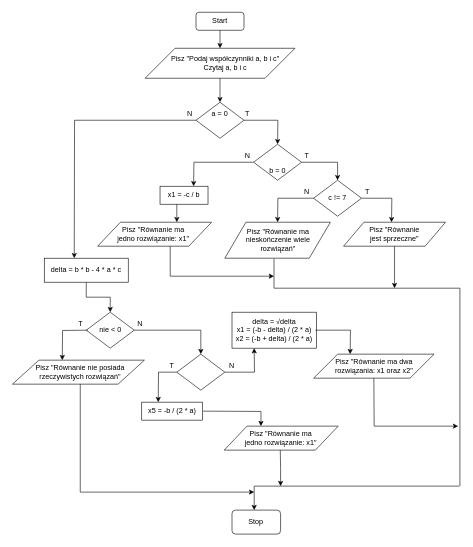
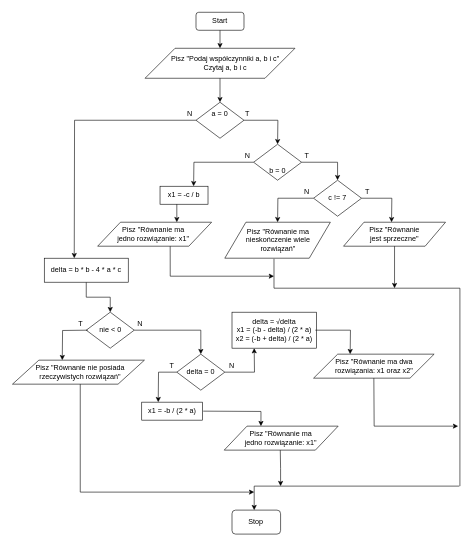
  <mxCell id="0" />
  <mxCell id="1" parent="0" />
  <mxCell id="2" value="" style="rounded=1;whiteSpace=wrap;html=1;" vertex="1" parent="1"><mxGeometry x="326" y="20" width="80" height="30" as="geometry" /></mxCell>
  <mxCell id="3" value="" style="edgeStyle=orthogonalEdgeStyle;rounded=0;orthogonalLoop=1;jettySize=auto;html=1;" edge="1" parent="1"><mxGeometry relative="1" as="geometry"><mxPoint x="366" y="80" as="targetPoint" /><mxPoint x="366" y="50" as="sourcePoint" /></mxGeometry></mxCell>
  <mxCell id="4" value="Start" style="text;html=1;strokeColor=none;fillColor=none;align=center;verticalAlign=middle;whiteSpace=wrap;rounded=0;" vertex="1" parent="1"><mxGeometry x="346" y="25" width="40" height="20" as="geometry" /></mxCell>
  <mxCell id="5" value="" style="shape=parallelogram;perimeter=parallelogramPerimeter;whiteSpace=wrap;html=1;" vertex="1" parent="1"><mxGeometry x="241" y="80" width="250" height="50" as="geometry" /></mxCell>
  <mxCell id="6" value="Pisz &quot;Podaj współczynniki a, b i c&quot;&lt;br&gt;Czytaj a, b i c" style="text;html=1;strokeColor=none;fillColor=none;align=center;verticalAlign=middle;whiteSpace=wrap;rounded=0;" vertex="1" parent="1"><mxGeometry x="280" y="85" width="190" height="40" as="geometry" /></mxCell>
  <mxCell id="7" value="" style="edgeStyle=orthogonalEdgeStyle;rounded=0;orthogonalLoop=1;jettySize=auto;html=1;" edge="1" parent="1" source="9"><mxGeometry relative="1" as="geometry"><mxPoint x="462" y="240" as="targetPoint" /></mxGeometry></mxCell>
  <mxCell id="8" value="" style="edgeStyle=orthogonalEdgeStyle;rounded=0;orthogonalLoop=1;jettySize=auto;html=1;" edge="1" parent="1" source="9"><mxGeometry relative="1" as="geometry"><mxPoint x="123" y="430" as="targetPoint" /></mxGeometry></mxCell>
  <mxCell id="9" value="" style="rhombus;whiteSpace=wrap;html=1;" vertex="1" parent="1"><mxGeometry x="326" y="170" width="80" height="60" as="geometry" /></mxCell>
  <mxCell id="10" value="" style="endArrow=classic;html=1;exitX=0.5;exitY=1;exitDx=0;exitDy=0;entryX=0.5;entryY=0;entryDx=0;entryDy=0;" edge="1" parent="1" source="5" target="9"><mxGeometry width="50" height="50" relative="1" as="geometry"><mxPoint x="332" y="370" as="sourcePoint" /><mxPoint x="382" y="320" as="targetPoint" /></mxGeometry></mxCell>
  <mxCell id="11" value="a = 0" style="text;html=1;strokeColor=none;fillColor=none;align=center;verticalAlign=middle;whiteSpace=wrap;rounded=0;" vertex="1" parent="1"><mxGeometry x="346" y="180" width="40" height="20" as="geometry" /></mxCell>
  <mxCell id="12" value="" style="edgeStyle=orthogonalEdgeStyle;rounded=0;orthogonalLoop=1;jettySize=auto;html=1;entryX=0.5;entryY=0;entryDx=0;entryDy=0;" edge="1" parent="1" source="14" target="18"><mxGeometry relative="1" as="geometry"><mxPoint x="582" y="270" as="targetPoint" /></mxGeometry></mxCell>
  <mxCell id="13" value="" style="edgeStyle=orthogonalEdgeStyle;rounded=0;orthogonalLoop=1;jettySize=auto;html=1;" edge="1" parent="1" source="14"><mxGeometry relative="1" as="geometry"><mxPoint x="322" y="310" as="targetPoint" /></mxGeometry></mxCell>
  <mxCell id="14" value="" style="rhombus;whiteSpace=wrap;html=1;" vertex="1" parent="1"><mxGeometry x="422" y="240" width="80" height="60" as="geometry" /></mxCell>
  <mxCell id="15" value="b = 0" style="text;html=1;strokeColor=none;fillColor=none;align=center;verticalAlign=middle;whiteSpace=wrap;rounded=0;" vertex="1" parent="1"><mxGeometry x="442" y="275" width="40" height="20" as="geometry" /></mxCell>
  <mxCell id="16" value="" style="edgeStyle=orthogonalEdgeStyle;rounded=0;orthogonalLoop=1;jettySize=auto;html=1;" edge="1" parent="1" source="18"><mxGeometry relative="1" as="geometry"><mxPoint x="652" y="370" as="targetPoint" /></mxGeometry></mxCell>
  <mxCell id="17" value="" style="edgeStyle=orthogonalEdgeStyle;rounded=0;orthogonalLoop=1;jettySize=auto;html=1;" edge="1" parent="1" source="18"><mxGeometry relative="1" as="geometry"><mxPoint x="462" y="370" as="targetPoint" /></mxGeometry></mxCell>
  <mxCell id="18" value="" style="rhombus;whiteSpace=wrap;html=1;" vertex="1" parent="1"><mxGeometry x="522" y="300" width="80" height="60" as="geometry" /></mxCell>
  <mxCell id="19" value="T" style="text;html=1;strokeColor=none;fillColor=none;align=center;verticalAlign=middle;whiteSpace=wrap;rounded=0;" vertex="1" parent="1"><mxGeometry x="392" y="180" width="40" height="20" as="geometry" /></mxCell>
  <mxCell id="20" value="c != 7" style="text;html=1;strokeColor=none;fillColor=none;align=center;verticalAlign=middle;whiteSpace=wrap;rounded=0;" vertex="1" parent="1"><mxGeometry x="542" y="320" width="40" height="20" as="geometry" /></mxCell>
  <mxCell id="21" value="T" style="text;html=1;strokeColor=none;fillColor=none;align=center;verticalAlign=middle;whiteSpace=wrap;rounded=0;" vertex="1" parent="1"><mxGeometry x="491" y="250" width="40" height="20" as="geometry" /></mxCell>
  <mxCell id="22" value="" style="shape=parallelogram;perimeter=parallelogramPerimeter;whiteSpace=wrap;html=1;" vertex="1" parent="1"><mxGeometry x="572" y="370" width="170" height="40" as="geometry" /></mxCell>
  <mxCell id="23" value="Pisz &quot;Równanie jest sprzeczne&quot;" style="text;html=1;strokeColor=none;fillColor=none;align=center;verticalAlign=middle;whiteSpace=wrap;rounded=0;" vertex="1" parent="1"><mxGeometry x="607" y="375" width="100" height="30" as="geometry" /></mxCell>
  <mxCell id="24" value="T" style="text;html=1;strokeColor=none;fillColor=none;align=center;verticalAlign=middle;whiteSpace=wrap;rounded=0;" vertex="1" parent="1"><mxGeometry x="592" y="310" width="40" height="20" as="geometry" /></mxCell>
  <mxCell id="25" value="" style="shape=parallelogram;perimeter=parallelogramPerimeter;whiteSpace=wrap;html=1;" vertex="1" parent="1"><mxGeometry x="374" y="370" width="176" height="60" as="geometry" /></mxCell>
  <mxCell id="26" value="Pisz &quot;Równanie ma nieskończenie wiele rozwiązań&quot;" style="text;html=1;strokeColor=none;fillColor=none;align=center;verticalAlign=middle;whiteSpace=wrap;rounded=0;" vertex="1" parent="1"><mxGeometry x="392" y="375" width="142" height="50" as="geometry" /></mxCell>
  <mxCell id="27" value="" style="shape=parallelogram;perimeter=parallelogramPerimeter;whiteSpace=wrap;html=1;" vertex="1" parent="1"><mxGeometry x="162" y="370" width="190" height="40" as="geometry" /></mxCell>
  <mxCell id="28" value="Pisz &quot;Równanie ma jedno rozwiązanie: x1&quot;" style="text;html=1;strokeColor=none;fillColor=none;align=center;verticalAlign=middle;whiteSpace=wrap;rounded=0;" vertex="1" parent="1"><mxGeometry x="190" y="375" width="130" height="30" as="geometry" /></mxCell>
  <mxCell id="29" value="" style="rounded=0;whiteSpace=wrap;html=1;" vertex="1" parent="1"><mxGeometry x="266" y="310" width="80" height="30" as="geometry" /></mxCell>
  <mxCell id="30" value="x1 = -c / b" style="text;html=1;strokeColor=none;fillColor=none;align=center;verticalAlign=middle;whiteSpace=wrap;rounded=0;" vertex="1" parent="1"><mxGeometry x="276" y="315" width="60" height="20" as="geometry" /></mxCell>
  <mxCell id="31" value="" style="endArrow=classic;html=1;exitX=0.35;exitY=1.067;exitDx=0;exitDy=0;exitPerimeter=0;" edge="1" parent="1"><mxGeometry width="50" height="50" relative="1" as="geometry"><mxPoint x="294" y="340.01" as="sourcePoint" /><mxPoint x="294" y="370" as="targetPoint" /></mxGeometry></mxCell>
  <mxCell id="32" value="N" style="text;html=1;strokeColor=none;fillColor=none;align=center;verticalAlign=middle;whiteSpace=wrap;rounded=0;" vertex="1" parent="1"><mxGeometry x="392" y="250" width="40" height="20" as="geometry" /></mxCell>
  <mxCell id="33" value="N" style="text;html=1;strokeColor=none;fillColor=none;align=center;verticalAlign=middle;whiteSpace=wrap;rounded=0;" vertex="1" parent="1"><mxGeometry x="491" y="310" width="40" height="20" as="geometry" /></mxCell>
  <mxCell id="34" value="N" style="text;html=1;strokeColor=none;fillColor=none;align=center;verticalAlign=middle;whiteSpace=wrap;rounded=0;" vertex="1" parent="1"><mxGeometry x="296" y="180" width="40" height="20" as="geometry" /></mxCell>
  <mxCell id="35" value="" style="edgeStyle=orthogonalEdgeStyle;rounded=0;orthogonalLoop=1;jettySize=auto;html=1;" edge="1" parent="1" source="36" target="39"><mxGeometry relative="1" as="geometry" /></mxCell>
  <mxCell id="36" value="" style="rounded=0;whiteSpace=wrap;html=1;" vertex="1" parent="1"><mxGeometry x="73" y="430" width="140" height="40" as="geometry" /></mxCell>
  <mxCell id="37" value="delta = b * b - 4 * a * c" style="text;html=1;strokeColor=none;fillColor=none;align=center;verticalAlign=middle;whiteSpace=wrap;rounded=0;" vertex="1" parent="1"><mxGeometry x="83" y="440" width="120" height="20" as="geometry" /></mxCell>
  <mxCell id="38" value="" style="edgeStyle=orthogonalEdgeStyle;rounded=0;orthogonalLoop=1;jettySize=auto;html=1;" edge="1" parent="1" source="39" target="46"><mxGeometry relative="1" as="geometry"><mxPoint x="333" y="590" as="targetPoint" /></mxGeometry></mxCell>
  <mxCell id="39" value="" style="rhombus;whiteSpace=wrap;html=1;" vertex="1" parent="1"><mxGeometry x="143" y="520" width="80" height="60" as="geometry" /></mxCell>
  <mxCell id="40" value="" style="edgeStyle=orthogonalEdgeStyle;rounded=0;orthogonalLoop=1;jettySize=auto;html=1;" edge="1" parent="1"><mxGeometry relative="1" as="geometry"><mxPoint x="103" y="600" as="targetPoint" /><mxPoint x="145.5" y="550" as="sourcePoint" /></mxGeometry></mxCell>
  <mxCell id="41" value="nie &amp;lt; 0" style="text;html=1;strokeColor=none;fillColor=none;align=center;verticalAlign=middle;whiteSpace=wrap;rounded=0;" vertex="1" parent="1"><mxGeometry x="153.5" y="540" width="59" height="20" as="geometry" /></mxCell>
  <mxCell id="42" value="" style="shape=parallelogram;perimeter=parallelogramPerimeter;whiteSpace=wrap;html=1;" vertex="1" parent="1"><mxGeometry x="20" y="600" width="220" height="40" as="geometry" /></mxCell>
  <mxCell id="43" value="Pisz &quot;Równanie nie posiada rzeczywistych rozwiązań&quot;" style="text;html=1;strokeColor=none;fillColor=none;align=center;verticalAlign=middle;whiteSpace=wrap;rounded=0;" vertex="1" parent="1"><mxGeometry x="53" y="600" width="160" height="40" as="geometry" /></mxCell>
  <mxCell id="44" value="" style="edgeStyle=orthogonalEdgeStyle;rounded=0;orthogonalLoop=1;jettySize=auto;html=1;" edge="1" parent="1" source="46"><mxGeometry relative="1" as="geometry"><mxPoint x="263" y="670" as="targetPoint" /></mxGeometry></mxCell>
  <mxCell id="45" value="" style="edgeStyle=orthogonalEdgeStyle;rounded=0;orthogonalLoop=1;jettySize=auto;html=1;" edge="1" parent="1" source="46"><mxGeometry relative="1" as="geometry"><mxPoint x="423" y="580" as="targetPoint" /></mxGeometry></mxCell>
  <mxCell id="46" value="" style="rhombus;whiteSpace=wrap;html=1;" vertex="1" parent="1"><mxGeometry x="294" y="590" width="80" height="60" as="geometry" /></mxCell>
+ <mxCell id="47" value="delta = 0" style="text;html=1;strokeColor=none;fillColor=none;align=center;verticalAlign=middle;whiteSpace=wrap;rounded=0;" vertex="1" parent="1"><mxGeometry x="309" y="610" width="50" height="20" as="geometry" /></mxCell>
  <mxCell id="48" value="T" style="text;html=1;strokeColor=none;fillColor=none;align=center;verticalAlign=middle;whiteSpace=wrap;rounded=0;" vertex="1" parent="1"><mxGeometry x="113.5" y="530" width="40" height="20" as="geometry" /></mxCell>
  <mxCell id="49" value="N" style="text;html=1;strokeColor=none;fillColor=none;align=center;verticalAlign=middle;whiteSpace=wrap;rounded=0;" vertex="1" parent="1"><mxGeometry x="212.5" y="530" width="40" height="20" as="geometry" /></mxCell>
  <mxCell id="50" value="T" style="text;html=1;strokeColor=none;fillColor=none;align=center;verticalAlign=middle;whiteSpace=wrap;rounded=0;" vertex="1" parent="1"><mxGeometry x="266" y="600" width="40" height="20" as="geometry" /></mxCell>
  <mxCell id="51" value="" style="shape=parallelogram;perimeter=parallelogramPerimeter;whiteSpace=wrap;html=1;" vertex="1" parent="1"><mxGeometry x="522" y="590" width="201" height="40" as="geometry" /></mxCell>
  <mxCell id="52" value="Pisz &quot;Równanie ma dwa rozwiązania: x1 oraz x2&quot;" style="text;html=1;strokeColor=none;fillColor=none;align=center;verticalAlign=middle;whiteSpace=wrap;rounded=0;" vertex="1" parent="1"><mxGeometry x="552.5" y="590" width="140" height="40" as="geometry" /></mxCell>
  <mxCell id="53" value="" style="rounded=0;whiteSpace=wrap;html=1;" vertex="1" parent="1"><mxGeometry x="386" y="520" width="141" height="60" as="geometry" /></mxCell>
  <mxCell id="54" value="" style="edgeStyle=orthogonalEdgeStyle;rounded=0;orthogonalLoop=1;jettySize=auto;html=1;" edge="1" parent="1" source="55"><mxGeometry relative="1" as="geometry"><mxPoint x="583" y="590" as="targetPoint" /></mxGeometry></mxCell>
  <mxCell id="55" value="delta =&amp;nbsp;√delta&lt;br&gt;x1 = (-b - delta) / (2 * a)&lt;br&gt;x2 = (-b + delta) / (2 * a)" style="text;html=1;strokeColor=none;fillColor=none;align=center;verticalAlign=middle;whiteSpace=wrap;rounded=0;" vertex="1" parent="1"><mxGeometry x="388" y="525" width="137" height="50" as="geometry" /></mxCell>
  <mxCell id="56" value="" style="rounded=0;whiteSpace=wrap;html=1;" vertex="1" parent="1"><mxGeometry x="235.5" y="670" width="101" height="30" as="geometry" /></mxCell>
  <mxCell id="57" value="" style="edgeStyle=orthogonalEdgeStyle;rounded=0;orthogonalLoop=1;jettySize=auto;html=1;entryX=0.25;entryY=0;entryDx=0;entryDy=0;" edge="1" parent="1" target="61"><mxGeometry relative="1" as="geometry"><mxPoint x="471.5" y="690" as="targetPoint" /><mxPoint x="338" y="685" as="sourcePoint" /></mxGeometry></mxCell>
- <mxCell id="58" value="x5 = -b / (2 * a)" style="text;html=1;strokeColor=none;fillColor=none;align=center;verticalAlign=middle;whiteSpace=wrap;rounded=0;" vertex="1" parent="1"><mxGeometry x="242.5" y="675" width="87" height="20" as="geometry" /></mxCell>
+ <mxCell id="58" value="x1 = -b / (2 * a)" style="text;html=1;strokeColor=none;fillColor=none;align=center;verticalAlign=middle;whiteSpace=wrap;rounded=0;" vertex="1" parent="1"><mxGeometry x="242.5" y="675" width="87" height="20" as="geometry" /></mxCell>
  <mxCell id="59" value="" style="shape=parallelogram;perimeter=parallelogramPerimeter;whiteSpace=wrap;html=1;" vertex="1" parent="1"><mxGeometry x="373" y="710" width="190" height="40" as="geometry" /></mxCell>
  <mxCell id="60" value="" style="edgeStyle=orthogonalEdgeStyle;rounded=0;orthogonalLoop=1;jettySize=auto;html=1;" edge="1" parent="1"><mxGeometry relative="1" as="geometry"><mxPoint x="467" y="810" as="targetPoint" /><mxPoint x="466.5" y="750" as="sourcePoint" /></mxGeometry></mxCell>
  <mxCell id="61" value="Pisz &quot;Równanie ma jedno rozwiązanie: x1&quot;" style="text;html=1;strokeColor=none;fillColor=none;align=center;verticalAlign=middle;whiteSpace=wrap;rounded=0;" vertex="1" parent="1"><mxGeometry x="401" y="710" width="133" height="40" as="geometry" /></mxCell>
  <mxCell id="62" value="" style="endArrow=none;html=1;entryX=0.466;entryY=1.083;entryDx=0;entryDy=0;entryPerimeter=0;" edge="1" parent="1"><mxGeometry width="50" height="50" relative="1" as="geometry"><mxPoint x="456" y="480" as="sourcePoint" /><mxPoint x="456.016" y="430.98" as="targetPoint" /></mxGeometry></mxCell>
  <mxCell id="63" value="" style="endArrow=classic;html=1;exitX=0.5;exitY=1;exitDx=0;exitDy=0;" edge="1" parent="1" source="22"><mxGeometry width="50" height="50" relative="1" as="geometry"><mxPoint x="383" y="570" as="sourcePoint" /><mxPoint x="657" y="480" as="targetPoint" /></mxGeometry></mxCell>
  <mxCell id="64" value="" style="endArrow=none;html=1;entryX=0.647;entryY=1;entryDx=0;entryDy=0;entryPerimeter=0;" edge="1" parent="1"><mxGeometry width="50" height="50" relative="1" as="geometry"><mxPoint x="283" y="460" as="sourcePoint" /><mxPoint x="282.93" y="410" as="targetPoint" /></mxGeometry></mxCell>
  <mxCell id="65" value="" style="endArrow=classic;html=1;" edge="1" parent="1"><mxGeometry width="50" height="50" relative="1" as="geometry"><mxPoint x="283" y="460" as="sourcePoint" /><mxPoint x="456" y="460" as="targetPoint" /></mxGeometry></mxCell>
  <mxCell id="66" value="" style="endArrow=none;html=1;" edge="1" parent="1"><mxGeometry width="50" height="50" relative="1" as="geometry"><mxPoint x="456" y="480" as="sourcePoint" /><mxPoint x="766" y="480" as="targetPoint" /></mxGeometry></mxCell>
  <mxCell id="67" value="" style="endArrow=none;html=1;" edge="1" parent="1"><mxGeometry width="50" height="50" relative="1" as="geometry"><mxPoint x="766" y="810" as="sourcePoint" /><mxPoint x="766" y="480" as="targetPoint" /></mxGeometry></mxCell>
  <mxCell id="68" value="N" style="text;html=1;strokeColor=none;fillColor=none;align=center;verticalAlign=middle;whiteSpace=wrap;rounded=0;" vertex="1" parent="1"><mxGeometry x="366" y="600" width="40" height="20" as="geometry" /></mxCell>
  <mxCell id="69" value="" style="endArrow=none;html=1;" edge="1" parent="1"><mxGeometry width="50" height="50" relative="1" as="geometry"><mxPoint x="423" y="810" as="sourcePoint" /><mxPoint x="765" y="810" as="targetPoint" /></mxGeometry></mxCell>
  <mxCell id="70" value="" style="endArrow=classic;html=1;" edge="1" parent="1"><mxGeometry width="50" height="50" relative="1" as="geometry"><mxPoint x="423" y="810" as="sourcePoint" /><mxPoint x="423" y="850" as="targetPoint" /></mxGeometry></mxCell>
  <mxCell id="71" value="" style="rounded=1;whiteSpace=wrap;html=1;" vertex="1" parent="1"><mxGeometry x="386" y="850" width="81" height="40" as="geometry" /></mxCell>
  <mxCell id="72" value="Stop" style="text;html=1;strokeColor=none;fillColor=none;align=center;verticalAlign=middle;whiteSpace=wrap;rounded=0;" vertex="1" parent="1"><mxGeometry x="406" y="860" width="40" height="20" as="geometry" /></mxCell>
  <mxCell id="73" value="" style="endArrow=none;html=1;exitX=0.5;exitY=1;exitDx=0;exitDy=0;" edge="1" parent="1" source="43"><mxGeometry width="50" height="50" relative="1" as="geometry"><mxPoint x="383" y="670" as="sourcePoint" /><mxPoint x="133" y="820" as="targetPoint" /></mxGeometry></mxCell>
  <mxCell id="74" value="" style="endArrow=classic;html=1;" edge="1" parent="1"><mxGeometry width="50" height="50" relative="1" as="geometry"><mxPoint x="133" y="820" as="sourcePoint" /><mxPoint x="423" y="820" as="targetPoint" /></mxGeometry></mxCell>
  <mxCell id="75" value="" style="endArrow=none;html=1;entryX=0.5;entryY=1;entryDx=0;entryDy=0;" edge="1" parent="1" target="52"><mxGeometry width="50" height="50" relative="1" as="geometry"><mxPoint x="623" y="710" as="sourcePoint" /><mxPoint x="433" y="620" as="targetPoint" /></mxGeometry></mxCell>
  <mxCell id="76" value="" style="endArrow=classic;html=1;" edge="1" parent="1"><mxGeometry width="50" height="50" relative="1" as="geometry"><mxPoint x="623" y="710" as="sourcePoint" /><mxPoint x="763" y="710" as="targetPoint" /></mxGeometry></mxCell>
